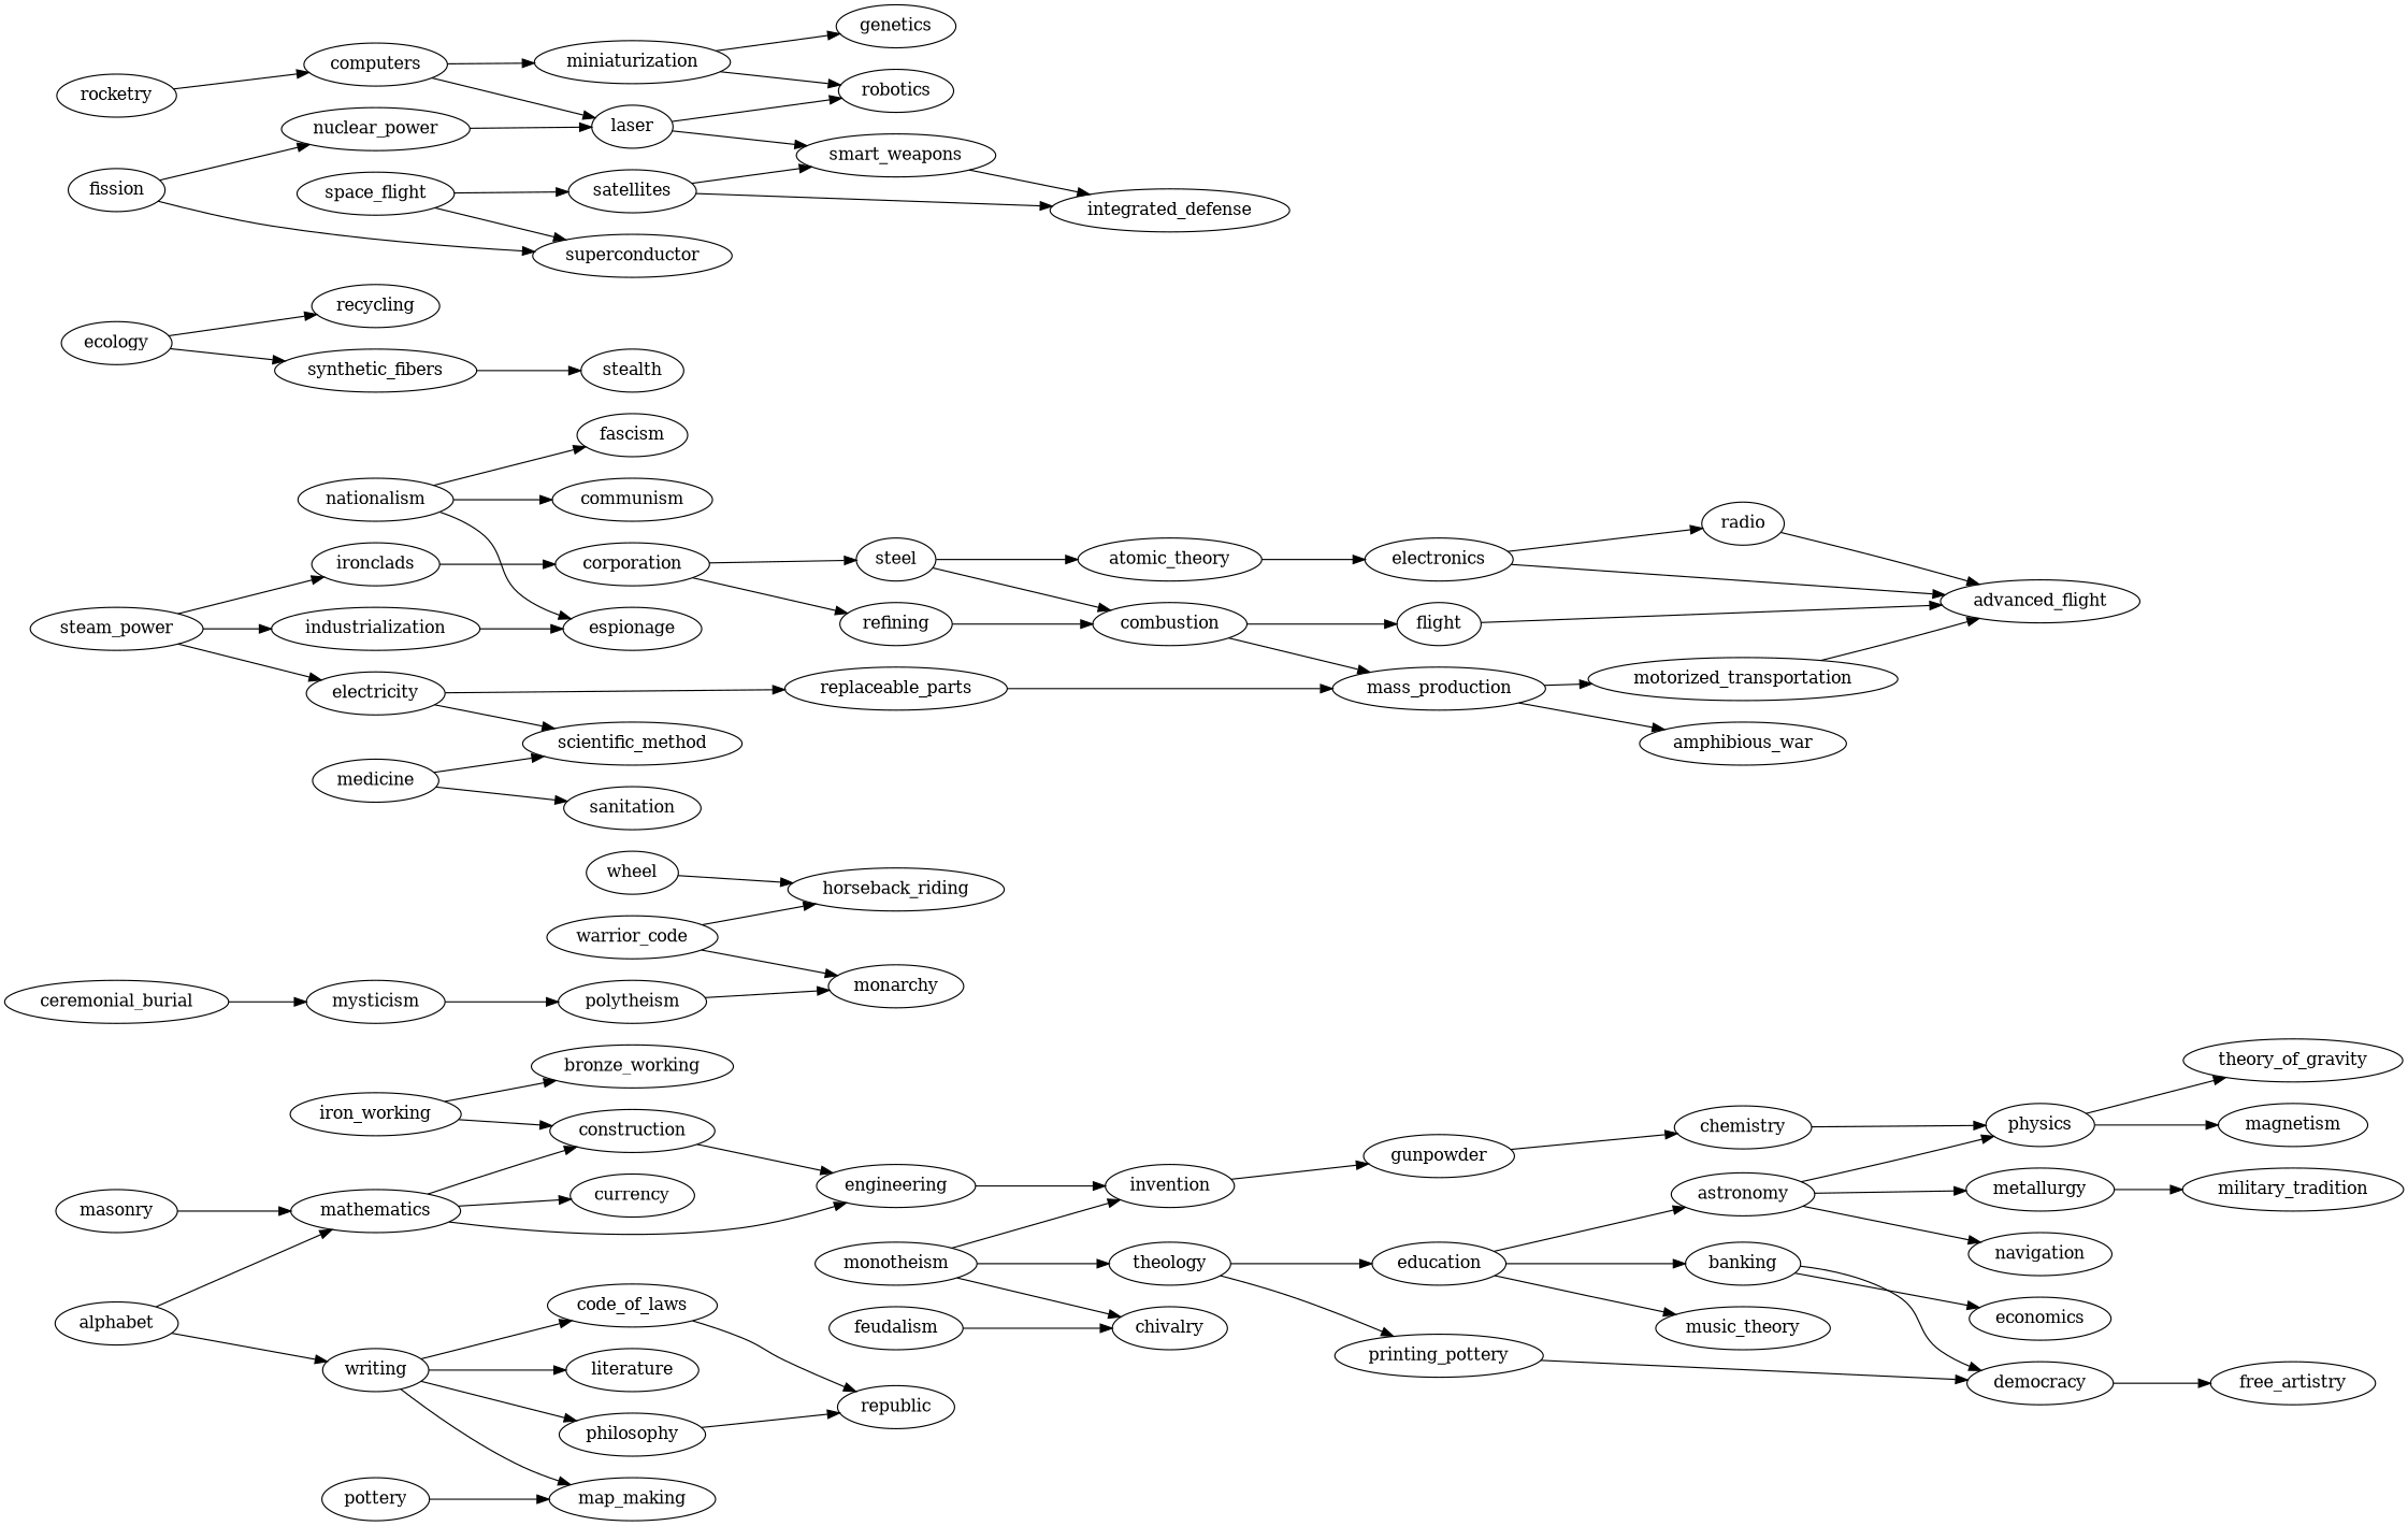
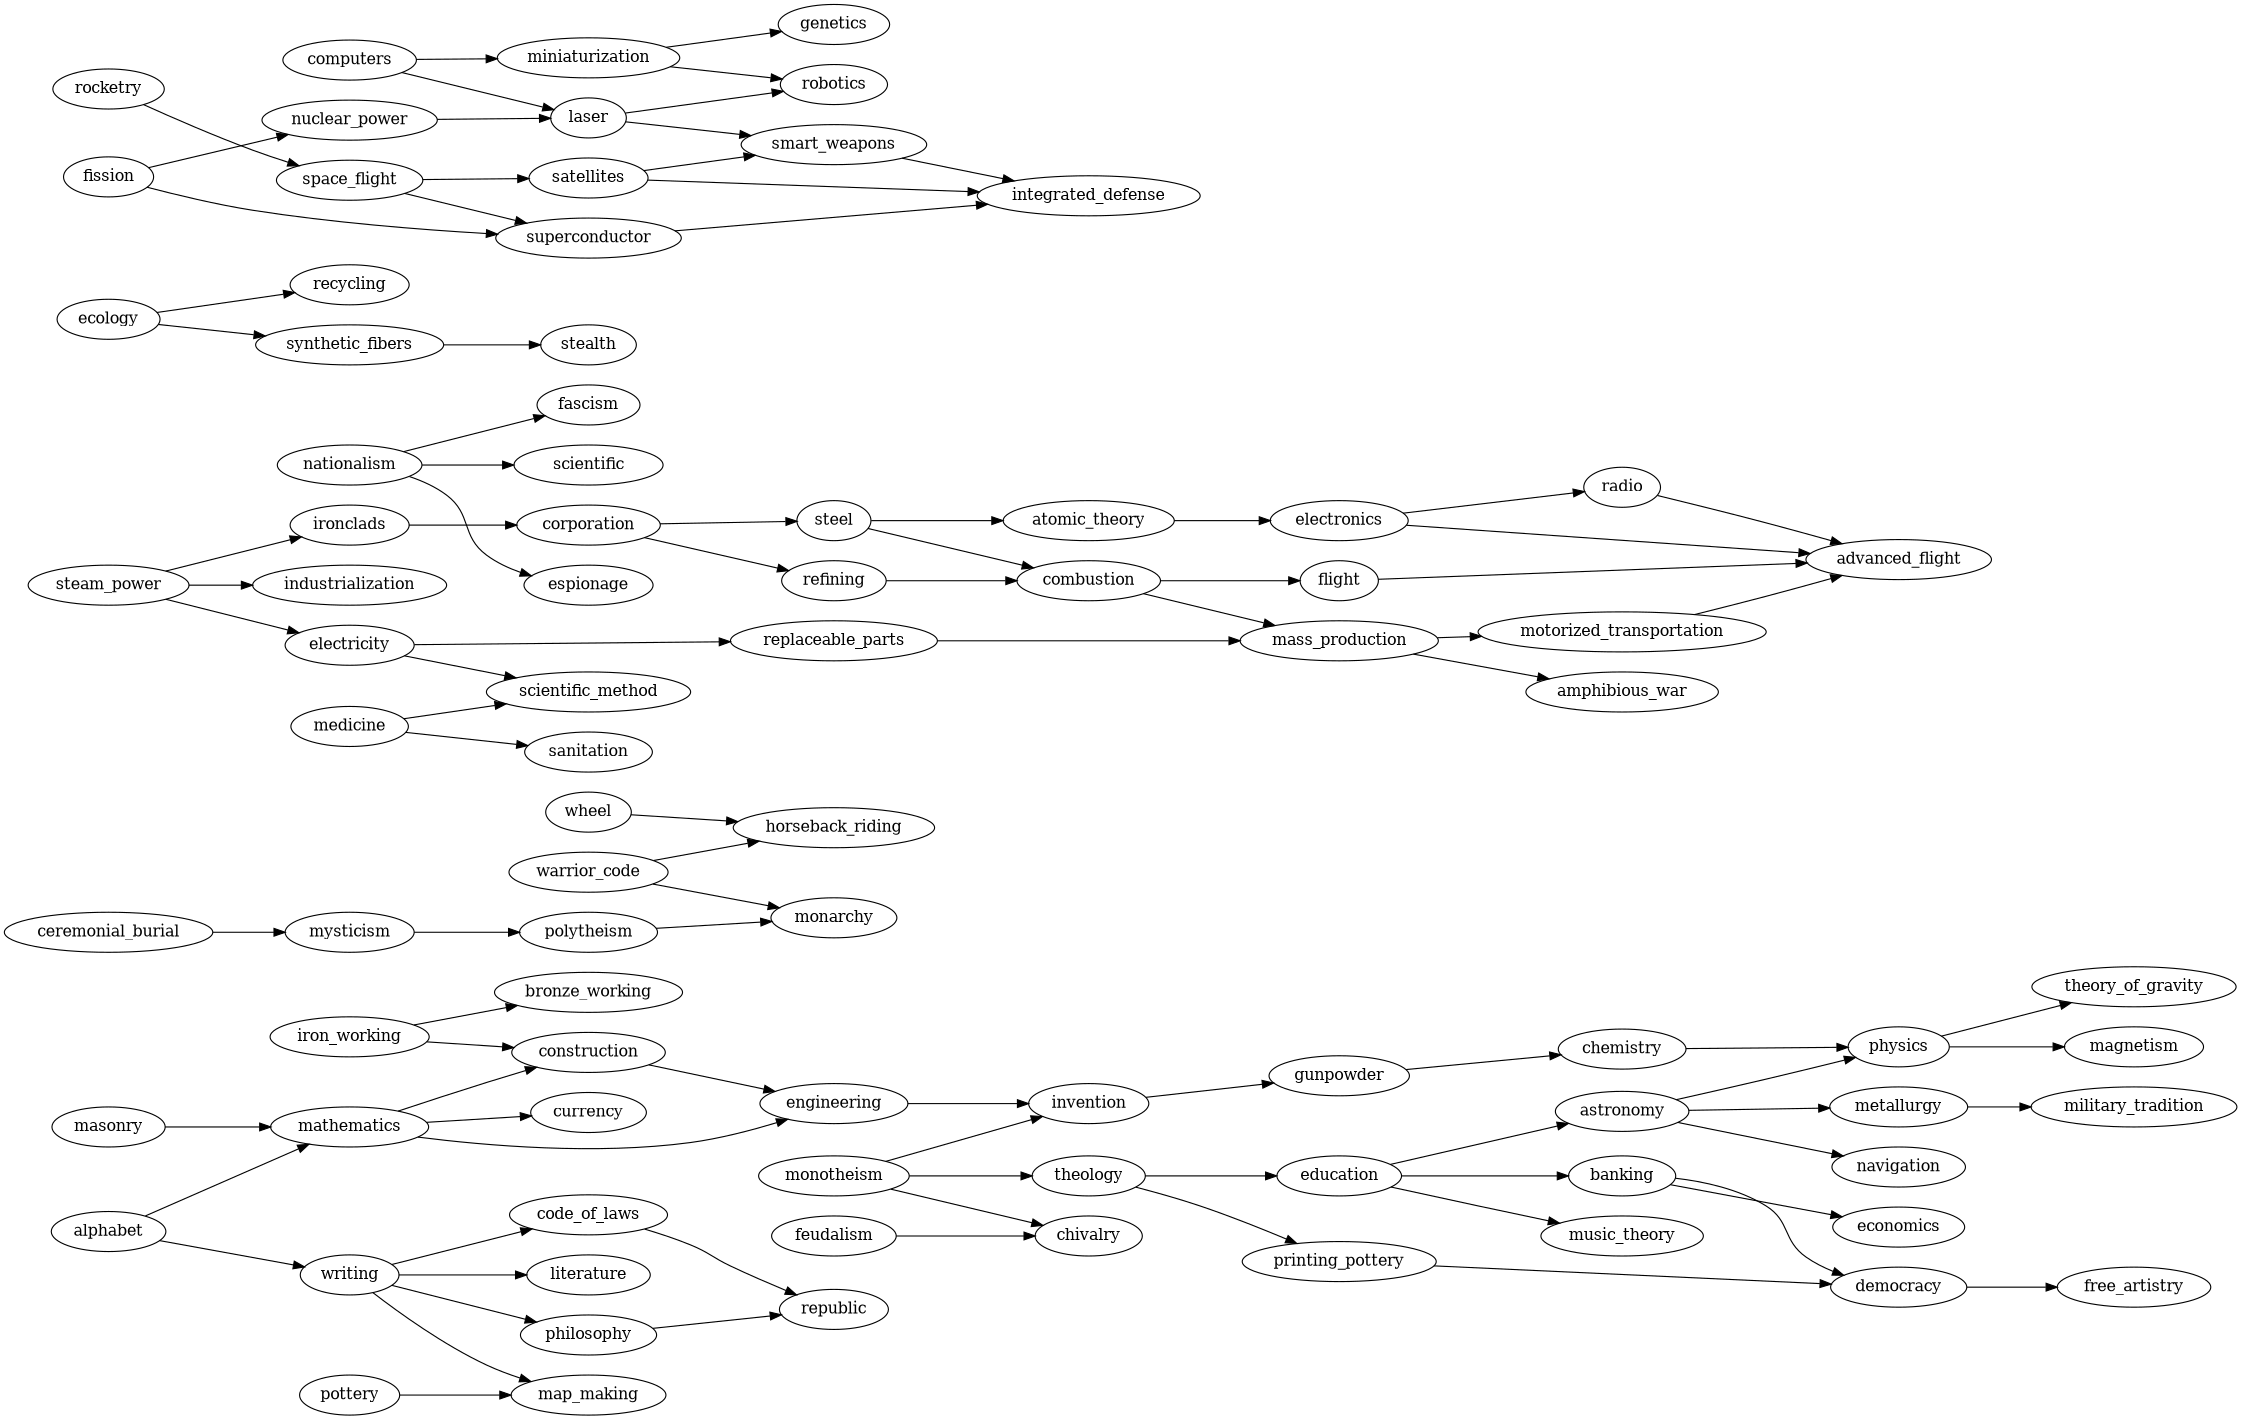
  digraph {
    rankdir=LR
    bronze_working
    iron_working
    construction
    masonry
    mathematics
    currency
    philosophy
    alphabet
    writing
    code_of_laws
    republic
    literature
    map_making
    pottery
    wheel
    horseback_riding
    warrior_code
    ceremonial_burial
    mysticism
    polytheism
    monarchy
    monotheism
    theology
    n24 [label=printing_pottery]
    democracy
    free_artistry
    chivalry
    music_theory
    economics
    education
    banking
    navigation
    feudalism
    astronomy
    physics
    theory_of_gravity
    invention
    gunpowder
    chemistry
    magnetism
    metallurgy
    military_tradition
    engineering
    nationalism
-   communism
+   communism [label=scientific]
    fascism
    espionage
    ironclads
    flight
    industrialization
    refining
    amphibious_war
    combustion
    corporation
    steam_power
    advanced_flight
    mass_production
    steel
    electricity
    medicine
    scientific_method
    sanitation
    atomic_theory
    replaceable_parts
    motorized_transportation
    electronics
    ecology
    recycling
    synthetic_fibers
    stealth
    rocketry
    space_flight
    superconductor
    fission
    satellites
    integrated_defense
    nuclear_power
    laser
    smart_weapons
    computers
    miniaturization
    genetics
    robotics
    radio
    subgraph sub_1 {
      bronze_working
      iron_working
      construction
      masonry
      mathematics
      currency
      philosophy
      alphabet
      writing
      code_of_laws
      republic
      literature
      map_making
      pottery
      wheel
      horseback_riding
      warrior_code
      ceremonial_burial
      mysticism
      polytheism
      monarchy
    }
    subgraph sub_2 {
      monotheism
      theology
      n24
      democracy
      free_artistry
      chivalry
      music_theory
      economics
      education
      banking
      navigation
      feudalism
      astronomy
      physics
      theory_of_gravity
      invention
      gunpowder
      chemistry
      magnetism
      metallurgy
      military_tradition
      engineering
    }
    subgraph sub_3 {
      nationalism
      communism
      fascism
      espionage
      ironclads
      flight
      industrialization
      refining
      amphibious_war
      combustion
      corporation
      steam_power
      advanced_flight
      mass_production
      steel
      electricity
      medicine
      scientific_method
      sanitation
      atomic_theory
      replaceable_parts
      motorized_transportation
      electronics
    }
    subgraph sub_4 {
      ecology
      recycling
      synthetic_fibers
      stealth
      rocketry
      space_flight
      superconductor
      fission
      satellites
      integrated_defense
      nuclear_power
      laser
      smart_weapons
      computers
      miniaturization
      genetics
      robotics
    }
    iron_working -> bronze_working
    iron_working -> construction
    construction -> engineering
    masonry -> mathematics
    mathematics -> construction
    mathematics -> currency
    mathematics -> engineering
    philosophy -> republic
    alphabet -> mathematics
    alphabet -> writing
    writing -> philosophy
    writing -> code_of_laws
    writing -> literature
    writing -> map_making
    code_of_laws -> republic
    pottery -> map_making
    wheel -> horseback_riding
    warrior_code -> horseback_riding
    warrior_code -> monarchy
    ceremonial_burial -> mysticism
    mysticism -> polytheism
    polytheism -> monarchy
    monotheism -> theology
    monotheism -> chivalry
    monotheism -> invention
    theology -> n24
    theology -> education
    n24 -> democracy
    democracy -> free_artistry
    education -> music_theory
    education -> banking
    education -> astronomy
    banking -> democracy
    banking -> economics
    feudalism -> chivalry
    astronomy -> navigation
    astronomy -> physics
    astronomy -> metallurgy
    physics -> theory_of_gravity
    physics -> magnetism
    invention -> gunpowder
    gunpowder -> chemistry
    chemistry -> physics
    metallurgy -> military_tradition
    engineering -> invention
    nationalism -> communism
    nationalism -> fascism
    nationalism -> espionage
    ironclads -> corporation
    flight -> advanced_flight
-   industrialization -> espionage
    refining -> combustion
    combustion -> flight
    combustion -> mass_production
    corporation -> refining
    corporation -> steel
    steam_power -> ironclads
    steam_power -> industrialization
    steam_power -> electricity
    mass_production -> amphibious_war
    mass_production -> motorized_transportation
    steel -> combustion
    steel -> atomic_theory
    electricity -> scientific_method
    electricity -> replaceable_parts
    medicine -> scientific_method
    medicine -> sanitation
    atomic_theory -> electronics
    replaceable_parts -> mass_production
    motorized_transportation -> advanced_flight
    electronics -> advanced_flight
    electronics -> radio
    ecology -> recycling
    ecology -> synthetic_fibers
    synthetic_fibers -> stealth
-   rocketry -> computers
+   rocketry -> space_flight
    space_flight -> superconductor
    space_flight -> satellites
+   superconductor -> integrated_defense
    fission -> superconductor
    fission -> nuclear_power
    satellites -> integrated_defense
    satellites -> smart_weapons
    nuclear_power -> laser
    laser -> smart_weapons
    laser -> robotics
    smart_weapons -> integrated_defense
    computers -> laser
    computers -> miniaturization
    miniaturization -> genetics
    miniaturization -> robotics
    radio -> advanced_flight
  }
